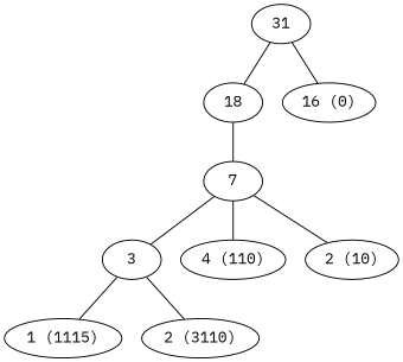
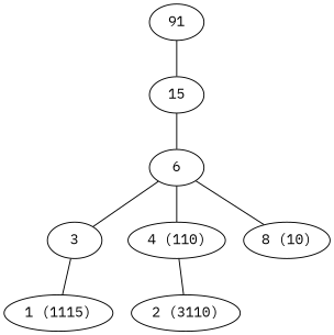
  digraph {
    fontname="IBM Plex Mono"
    rankdir=BT
    node [fontname="IBM Plex Mono"]
    edge [dir=none fontname="IBM Plex Mono"]
    n1 [label="1 (1115)"]
    3
-   7
+   7 [label=6]
    n4 [label="2 (3110)"]
-   15 [label=18]
+   15
    n6 [label="4 (110)"]
-   31
-   n8 [label="2 (10)"]
-   n9 [label="16 (0)"]
+   31 [label=91]
+   n8 [label="8 (10)"]
    n1 -> 3
    3 -> 7
    7 -> 15
-   n4 -> 3
+   n4 -> n6
    15 -> 31
    n6 -> 7
    n8 -> 7
-   n9 -> 31
  }
